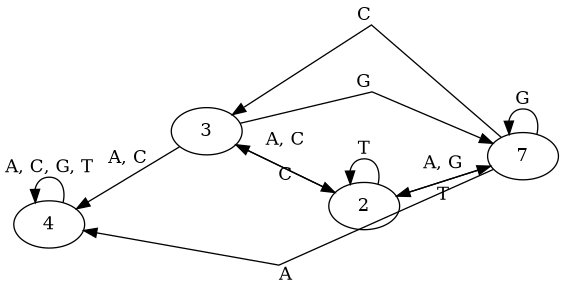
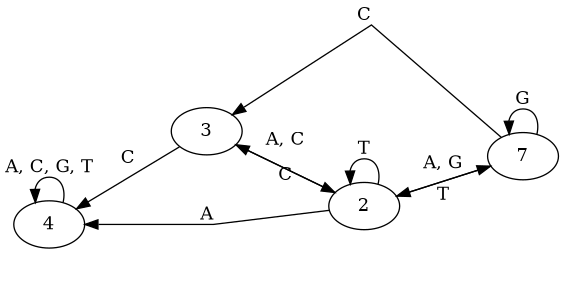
  digraph {
    d2tfigpreamble="\tikzstyle{every state}=[draw=blue!50,very thick,fill=blue!20]"
    rankdir=RL
    splines=line
    node [style="state,accepting"]
    edge [lblstyle=auto topath="bend left"]
    n1 [label=7 style="state,initial,accepting"]
    n2 [label=2]
    n3 [label=3]
    n4 [label=4 style=state]
    n1 -> n1 [label=G topath="loop above"]
    n1 -> n2 [label=T]
    n1 -> n3 [label=C]
-   n1 -> n4 [label=A]
+   n2 -> n4 [label=A]
    n2 -> n1 [label="A, G"]
    n2 -> n2 [label=T topath="loop above"]
    n2 -> n3 [label="A, C"]
-   n3 -> n1 [label=G]
    n3 -> n2 [label=C]
-   n3 -> n4 [label="A, C"]
+   n3 -> n4 [label=C]
    n4 -> n4 [label="A, C, G, T" topath="loop above"]
  }
